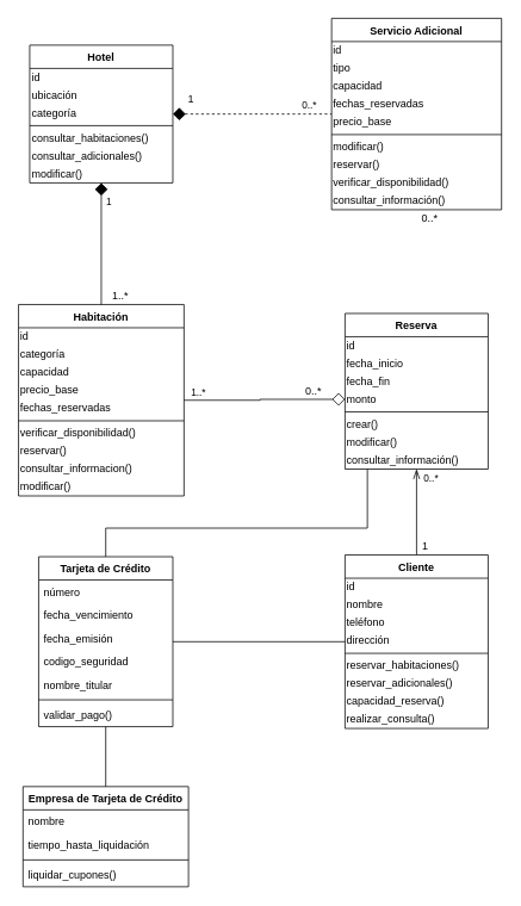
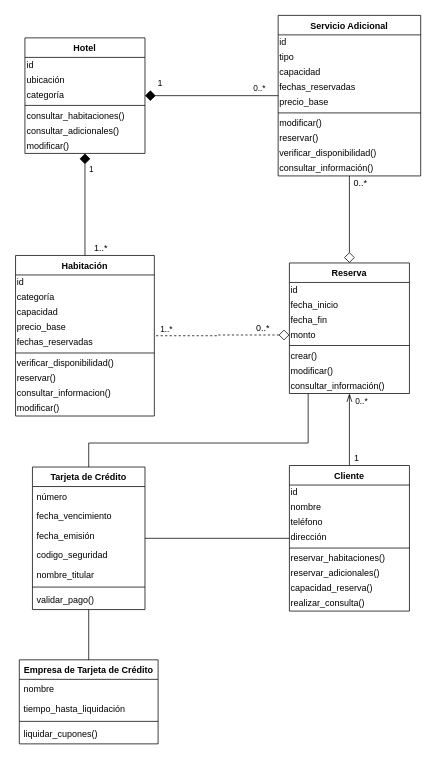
  <mxCell id="0" />
  <mxCell id="1" parent="0" />
  <mxCell id="2" style="edgeStyle=orthogonalEdgeStyle;rounded=0;orthogonalLoop=1;jettySize=auto;html=1;entryX=0.5;entryY=1;entryDx=0;entryDy=0;startArrow=none;startFill=0;startSize=12;endArrow=openThin;endFill=0;endSize=9;strokeWidth=1;" edge="1" parent="1" source="5" target="24"><mxGeometry relative="1" as="geometry" /></mxCell>
  <mxCell id="3" value="0..*" style="edgeLabel;html=1;align=center;verticalAlign=middle;resizable=0;points=[];" vertex="1" connectable="0" parent="2"><mxGeometry x="0.139" y="1" relative="1" as="geometry"><mxPoint x="16" y="-31.24" as="offset" /></mxGeometry></mxCell>
  <mxCell id="4" style="edgeStyle=orthogonalEdgeStyle;rounded=0;orthogonalLoop=1;jettySize=auto;html=1;startArrow=none;startFill=0;startSize=12;endArrow=none;endFill=0;endSize=9;strokeWidth=1;" edge="1" parent="1" source="5" target="65"><mxGeometry relative="1" as="geometry" /></mxCell>
  <mxCell id="5" value="Cliente" style="swimlane;fontStyle=1;align=center;verticalAlign=top;childLayout=stackLayout;horizontal=1;startSize=26;horizontalStack=0;resizeParent=1;resizeLast=0;collapsible=1;marginBottom=0;rounded=0;shadow=0;strokeWidth=1;" parent="1" vertex="1"><mxGeometry x="385" y="620" width="160" height="194" as="geometry"><mxRectangle x="230" y="140" width="160" height="26" as="alternateBounds" /></mxGeometry></mxCell>
  <mxCell id="6" value="id" style="text;html=1;strokeColor=none;fillColor=none;align=left;verticalAlign=middle;whiteSpace=wrap;rounded=0;" vertex="1" parent="5"><mxGeometry y="26" width="160" height="20" as="geometry" /></mxCell>
  <mxCell id="7" value="nombre" style="text;html=1;strokeColor=none;fillColor=none;align=left;verticalAlign=middle;whiteSpace=wrap;rounded=0;" vertex="1" parent="5"><mxGeometry y="46" width="160" height="20" as="geometry" /></mxCell>
  <mxCell id="8" value="teléfono" style="text;html=1;strokeColor=none;fillColor=none;align=left;verticalAlign=middle;whiteSpace=wrap;rounded=0;" vertex="1" parent="5"><mxGeometry y="66" width="160" height="20" as="geometry" /></mxCell>
  <mxCell id="9" value="dirección" style="text;html=1;strokeColor=none;fillColor=none;align=left;verticalAlign=middle;whiteSpace=wrap;rounded=0;" vertex="1" parent="5"><mxGeometry y="86" width="160" height="20" as="geometry" /></mxCell>
  <mxCell id="10" value="" style="line;html=1;strokeWidth=1;align=left;verticalAlign=middle;spacingTop=-1;spacingLeft=3;spacingRight=3;rotatable=0;labelPosition=right;points=[];portConstraint=eastwest;" parent="5" vertex="1"><mxGeometry y="106" width="160" height="8" as="geometry" /></mxCell>
  <mxCell id="11" value="reservar_habitaciones()" style="text;html=1;strokeColor=none;fillColor=none;align=left;verticalAlign=middle;whiteSpace=wrap;rounded=0;" vertex="1" parent="5"><mxGeometry y="114" width="160" height="20" as="geometry" /></mxCell>
  <mxCell id="12" value="reservar_adicionales()" style="text;html=1;strokeColor=none;fillColor=none;align=left;verticalAlign=middle;whiteSpace=wrap;rounded=0;" vertex="1" parent="5"><mxGeometry y="134" width="160" height="20" as="geometry" /></mxCell>
  <mxCell id="13" value="capacidad_reserva()" style="text;html=1;strokeColor=none;fillColor=none;align=left;verticalAlign=middle;whiteSpace=wrap;rounded=0;" vertex="1" parent="5"><mxGeometry y="154" width="160" height="20" as="geometry" /></mxCell>
  <mxCell id="14" value="realizar_consulta()" style="text;html=1;strokeColor=none;fillColor=none;align=left;verticalAlign=middle;whiteSpace=wrap;rounded=0;" vertex="1" parent="5"><mxGeometry y="174" width="160" height="20" as="geometry" /></mxCell>
+ <mxCell id="15" style="edgeStyle=orthogonalEdgeStyle;rounded=0;orthogonalLoop=1;jettySize=auto;html=1;startArrow=diamond;startFill=0;startSize=12;endArrow=none;endFill=0;endSize=9;strokeWidth=1;" edge="1" parent="1" source="16" target="25"><mxGeometry relative="1" as="geometry" /></mxCell>
  <mxCell id="16" value="Reserva" style="swimlane;fontStyle=1;align=center;verticalAlign=top;childLayout=stackLayout;horizontal=1;startSize=26;horizontalStack=0;resizeParent=1;resizeLast=0;collapsible=1;marginBottom=0;rounded=0;shadow=0;strokeWidth=1;" vertex="1" parent="1"><mxGeometry x="385" y="350" width="160" height="174" as="geometry"><mxRectangle x="230" y="140" width="160" height="26" as="alternateBounds" /></mxGeometry></mxCell>
  <mxCell id="17" value="id" style="text;html=1;strokeColor=none;fillColor=none;align=left;verticalAlign=middle;whiteSpace=wrap;rounded=0;" vertex="1" parent="16"><mxGeometry y="26" width="160" height="20" as="geometry" /></mxCell>
  <mxCell id="18" value="fecha_inicio" style="text;html=1;strokeColor=none;fillColor=none;align=left;verticalAlign=middle;whiteSpace=wrap;rounded=0;" vertex="1" parent="16"><mxGeometry y="46" width="160" height="20" as="geometry" /></mxCell>
  <mxCell id="19" value="fecha_fin" style="text;html=1;strokeColor=none;fillColor=none;align=left;verticalAlign=middle;whiteSpace=wrap;rounded=0;" vertex="1" parent="16"><mxGeometry y="66" width="160" height="20" as="geometry" /></mxCell>
  <mxCell id="20" value="monto" style="text;html=1;strokeColor=none;fillColor=none;align=left;verticalAlign=middle;whiteSpace=wrap;rounded=0;" vertex="1" parent="16"><mxGeometry y="86" width="160" height="20" as="geometry" /></mxCell>
  <mxCell id="21" value="" style="line;html=1;strokeWidth=1;align=left;verticalAlign=middle;spacingTop=-1;spacingLeft=3;spacingRight=3;rotatable=0;labelPosition=right;points=[];portConstraint=eastwest;" vertex="1" parent="16"><mxGeometry y="106" width="160" height="8" as="geometry" /></mxCell>
  <mxCell id="22" value="crear()" style="text;html=1;strokeColor=none;fillColor=none;align=left;verticalAlign=middle;whiteSpace=wrap;rounded=0;" vertex="1" parent="16"><mxGeometry y="114" width="160" height="20" as="geometry" /></mxCell>
  <mxCell id="23" value="modificar()" style="text;html=1;strokeColor=none;fillColor=none;align=left;verticalAlign=middle;whiteSpace=wrap;rounded=0;" vertex="1" parent="16"><mxGeometry y="134" width="160" height="20" as="geometry" /></mxCell>
  <mxCell id="24" value="consultar_información()" style="text;html=1;strokeColor=none;fillColor=none;align=left;verticalAlign=middle;whiteSpace=wrap;rounded=0;" vertex="1" parent="16"><mxGeometry y="154" width="160" height="20" as="geometry" /></mxCell>
  <mxCell id="25" value="Servicio Adicional" style="swimlane;fontStyle=1;align=center;verticalAlign=top;childLayout=stackLayout;horizontal=1;startSize=26;horizontalStack=0;resizeParent=1;resizeLast=0;collapsible=1;marginBottom=0;rounded=0;shadow=0;strokeWidth=1;" vertex="1" parent="1"><mxGeometry x="370" y="20" width="190" height="214" as="geometry"><mxRectangle x="230" y="140" width="160" height="26" as="alternateBounds" /></mxGeometry></mxCell>
  <mxCell id="26" value="id" style="text;html=1;strokeColor=none;fillColor=none;align=left;verticalAlign=middle;whiteSpace=wrap;rounded=0;" vertex="1" parent="25"><mxGeometry y="26" width="190" height="20" as="geometry" /></mxCell>
  <mxCell id="27" value="tipo" style="text;html=1;strokeColor=none;fillColor=none;align=left;verticalAlign=middle;whiteSpace=wrap;rounded=0;" vertex="1" parent="25"><mxGeometry y="46" width="190" height="20" as="geometry" /></mxCell>
  <mxCell id="28" value="capacidad" style="text;html=1;strokeColor=none;fillColor=none;align=left;verticalAlign=middle;whiteSpace=wrap;rounded=0;" vertex="1" parent="25"><mxGeometry y="66" width="190" height="20" as="geometry" /></mxCell>
  <mxCell id="29" value="fechas_reservadas" style="text;html=1;strokeColor=none;fillColor=none;align=left;verticalAlign=middle;whiteSpace=wrap;rounded=0;" vertex="1" parent="25"><mxGeometry y="86" width="190" height="20" as="geometry" /></mxCell>
  <mxCell id="30" value="precio_base" style="text;html=1;strokeColor=none;fillColor=none;align=left;verticalAlign=middle;whiteSpace=wrap;rounded=0;" vertex="1" parent="25"><mxGeometry y="106" width="190" height="20" as="geometry" /></mxCell>
  <mxCell id="31" value="" style="line;html=1;strokeWidth=1;align=left;verticalAlign=middle;spacingTop=-1;spacingLeft=3;spacingRight=3;rotatable=0;labelPosition=right;points=[];portConstraint=eastwest;" vertex="1" parent="25"><mxGeometry y="126" width="190" height="8" as="geometry" /></mxCell>
  <mxCell id="32" value="modificar()" style="text;html=1;strokeColor=none;fillColor=none;align=left;verticalAlign=middle;whiteSpace=wrap;rounded=0;" vertex="1" parent="25"><mxGeometry y="134" width="190" height="20" as="geometry" /></mxCell>
  <mxCell id="33" value="reservar()" style="text;html=1;strokeColor=none;fillColor=none;align=left;verticalAlign=middle;whiteSpace=wrap;rounded=0;" vertex="1" parent="25"><mxGeometry y="154" width="190" height="20" as="geometry" /></mxCell>
  <mxCell id="34" value="verificar_disponibilidad()" style="text;html=1;strokeColor=none;fillColor=none;align=left;verticalAlign=middle;whiteSpace=wrap;rounded=0;" vertex="1" parent="25"><mxGeometry y="174" width="190" height="20" as="geometry" /></mxCell>
  <mxCell id="35" value="consultar_información()" style="text;html=1;strokeColor=none;fillColor=none;align=left;verticalAlign=middle;whiteSpace=wrap;rounded=0;" vertex="1" parent="25"><mxGeometry y="194" width="190" height="20" as="geometry" /></mxCell>
  <mxCell id="36" value="Habitación" style="swimlane;fontStyle=1;align=center;verticalAlign=top;childLayout=stackLayout;horizontal=1;startSize=26;horizontalStack=0;resizeParent=1;resizeLast=0;collapsible=1;marginBottom=0;rounded=0;shadow=0;strokeWidth=1;" vertex="1" parent="1"><mxGeometry x="20" y="340" width="185" height="214" as="geometry"><mxRectangle x="230" y="140" width="160" height="26" as="alternateBounds" /></mxGeometry></mxCell>
  <mxCell id="37" value="id" style="text;html=1;strokeColor=none;fillColor=none;align=left;verticalAlign=middle;whiteSpace=wrap;rounded=0;" vertex="1" parent="36"><mxGeometry y="26" width="185" height="20" as="geometry" /></mxCell>
  <mxCell id="38" value="categoría" style="text;html=1;strokeColor=none;fillColor=none;align=left;verticalAlign=middle;whiteSpace=wrap;rounded=0;" vertex="1" parent="36"><mxGeometry y="46" width="185" height="20" as="geometry" /></mxCell>
  <mxCell id="39" value="capacidad" style="text;html=1;strokeColor=none;fillColor=none;align=left;verticalAlign=middle;whiteSpace=wrap;rounded=0;" vertex="1" parent="36"><mxGeometry y="66" width="185" height="20" as="geometry" /></mxCell>
  <mxCell id="40" value="precio_base" style="text;html=1;strokeColor=none;fillColor=none;align=left;verticalAlign=middle;whiteSpace=wrap;rounded=0;" vertex="1" parent="36"><mxGeometry y="86" width="185" height="20" as="geometry" /></mxCell>
  <mxCell id="41" value="fechas_reservadas" style="text;html=1;strokeColor=none;fillColor=none;align=left;verticalAlign=middle;whiteSpace=wrap;rounded=0;" vertex="1" parent="36"><mxGeometry y="106" width="185" height="20" as="geometry" /></mxCell>
  <mxCell id="42" value="" style="line;html=1;strokeWidth=1;align=left;verticalAlign=middle;spacingTop=-1;spacingLeft=3;spacingRight=3;rotatable=0;labelPosition=right;points=[];portConstraint=eastwest;" vertex="1" parent="36"><mxGeometry y="126" width="185" height="8" as="geometry" /></mxCell>
  <mxCell id="43" value="verificar_disponibilidad()" style="text;html=1;strokeColor=none;fillColor=none;align=left;verticalAlign=middle;whiteSpace=wrap;rounded=0;" vertex="1" parent="36"><mxGeometry y="134" width="185" height="20" as="geometry" /></mxCell>
  <mxCell id="44" value="reservar()" style="text;html=1;strokeColor=none;fillColor=none;align=left;verticalAlign=middle;whiteSpace=wrap;rounded=0;" vertex="1" parent="36"><mxGeometry y="154" width="185" height="20" as="geometry" /></mxCell>
  <mxCell id="45" value="consultar_informacion()" style="text;html=1;strokeColor=none;fillColor=none;align=left;verticalAlign=middle;whiteSpace=wrap;rounded=0;" vertex="1" parent="36"><mxGeometry y="174" width="185" height="20" as="geometry" /></mxCell>
  <mxCell id="46" value="modificar()" style="text;html=1;strokeColor=none;fillColor=none;align=left;verticalAlign=middle;whiteSpace=wrap;rounded=0;" vertex="1" parent="36"><mxGeometry y="194" width="185" height="20" as="geometry" /></mxCell>
  <mxCell id="47" style="edgeStyle=orthogonalEdgeStyle;rounded=0;orthogonalLoop=1;jettySize=auto;html=1;endArrow=none;endFill=0;startArrow=diamond;startFill=1;strokeWidth=1;endSize=9;startSize=12;" edge="1" parent="1" source="51" target="36"><mxGeometry relative="1" as="geometry" /></mxCell>
  <mxCell id="48" value="1" style="edgeLabel;html=1;align=center;verticalAlign=middle;resizable=0;points=[];" vertex="1" connectable="0" parent="47"><mxGeometry x="0.633" y="1" relative="1" as="geometry"><mxPoint x="6.5" y="-90.95" as="offset" /></mxGeometry></mxCell>
- <mxCell id="49" style="edgeStyle=orthogonalEdgeStyle;rounded=0;orthogonalLoop=1;jettySize=auto;html=1;startArrow=diamond;startFill=1;startSize=12;endArrow=none;endFill=0;endSize=9;strokeWidth=1;dashed=1;" edge="1" parent="1" source="51" target="25"><mxGeometry relative="1" as="geometry" /></mxCell>
+ <mxCell id="49" style="edgeStyle=orthogonalEdgeStyle;rounded=0;orthogonalLoop=1;jettySize=auto;html=1;startArrow=diamond;startFill=1;startSize=12;endArrow=none;endFill=0;endSize=9;strokeWidth=1;" edge="1" parent="1" source="51" target="25"><mxGeometry relative="1" as="geometry" /></mxCell>
  <mxCell id="50" value="0..*" style="edgeLabel;html=1;align=center;verticalAlign=middle;resizable=0;points=[];" vertex="1" connectable="0" parent="49"><mxGeometry x="0.689" y="-3" relative="1" as="geometry"><mxPoint x="1.83" y="-14" as="offset" /></mxGeometry></mxCell>
  <mxCell id="51" value="Hotel" style="swimlane;fontStyle=1;align=center;verticalAlign=top;childLayout=stackLayout;horizontal=1;startSize=26;horizontalStack=0;resizeParent=1;resizeLast=0;collapsible=1;marginBottom=0;rounded=0;shadow=0;strokeWidth=1;" vertex="1" parent="1"><mxGeometry x="32.5" y="50" width="160" height="154" as="geometry"><mxRectangle x="230" y="140" width="160" height="26" as="alternateBounds" /></mxGeometry></mxCell>
  <mxCell id="52" value="id" style="text;html=1;strokeColor=none;fillColor=none;align=left;verticalAlign=middle;whiteSpace=wrap;rounded=0;" vertex="1" parent="51"><mxGeometry y="26" width="160" height="20" as="geometry" /></mxCell>
  <mxCell id="53" value="ubicación" style="text;html=1;strokeColor=none;fillColor=none;align=left;verticalAlign=middle;whiteSpace=wrap;rounded=0;" vertex="1" parent="51"><mxGeometry y="46" width="160" height="20" as="geometry" /></mxCell>
  <mxCell id="54" value="categoría" style="text;html=1;strokeColor=none;fillColor=none;align=left;verticalAlign=middle;whiteSpace=wrap;rounded=0;" vertex="1" parent="51"><mxGeometry y="66" width="160" height="20" as="geometry" /></mxCell>
  <mxCell id="55" value="" style="line;html=1;strokeWidth=1;align=left;verticalAlign=middle;spacingTop=-1;spacingLeft=3;spacingRight=3;rotatable=0;labelPosition=right;points=[];portConstraint=eastwest;" vertex="1" parent="51"><mxGeometry y="86" width="160" height="8" as="geometry" /></mxCell>
  <mxCell id="56" value="consultar_habitaciones()" style="text;html=1;strokeColor=none;fillColor=none;align=left;verticalAlign=middle;whiteSpace=wrap;rounded=0;" vertex="1" parent="51"><mxGeometry y="94" width="160" height="20" as="geometry" /></mxCell>
  <mxCell id="57" value="consultar_adicionales()" style="text;html=1;strokeColor=none;fillColor=none;align=left;verticalAlign=middle;whiteSpace=wrap;rounded=0;" vertex="1" parent="51"><mxGeometry y="114" width="160" height="20" as="geometry" /></mxCell>
  <mxCell id="58" value="modificar()" style="text;html=1;strokeColor=none;fillColor=none;align=left;verticalAlign=middle;whiteSpace=wrap;rounded=0;" vertex="1" parent="51"><mxGeometry y="134" width="160" height="20" as="geometry" /></mxCell>
  <mxCell id="59" value="Empresa de Tarjeta de Crédito" style="swimlane;fontStyle=1;align=center;verticalAlign=top;childLayout=stackLayout;horizontal=1;startSize=26;horizontalStack=0;resizeParent=1;resizeParentMax=0;resizeLast=0;collapsible=1;marginBottom=0;" vertex="1" parent="1"><mxGeometry x="25" y="879" width="185" height="112" as="geometry"><mxRectangle x="50" y="30" width="70" height="26" as="alternateBounds" /></mxGeometry></mxCell>
  <mxCell id="60" value="nombre" style="text;strokeColor=none;fillColor=none;align=left;verticalAlign=top;spacingLeft=4;spacingRight=4;overflow=hidden;rotatable=0;points=[[0,0.5],[1,0.5]];portConstraint=eastwest;" vertex="1" parent="59"><mxGeometry y="26" width="185" height="26" as="geometry" /></mxCell>
  <mxCell id="61" value="tiempo_hasta_liquidación" style="text;strokeColor=none;fillColor=none;align=left;verticalAlign=top;spacingLeft=4;spacingRight=4;overflow=hidden;rotatable=0;points=[[0,0.5],[1,0.5]];portConstraint=eastwest;" vertex="1" parent="59"><mxGeometry y="52" width="185" height="26" as="geometry" /></mxCell>
  <mxCell id="62" value="" style="line;strokeWidth=1;fillColor=none;align=left;verticalAlign=middle;spacingTop=-1;spacingLeft=3;spacingRight=3;rotatable=0;labelPosition=right;points=[];portConstraint=eastwest;" vertex="1" parent="59"><mxGeometry y="78" width="185" height="8" as="geometry" /></mxCell>
  <mxCell id="63" value="liquidar_cupones()" style="text;strokeColor=none;fillColor=none;align=left;verticalAlign=top;spacingLeft=4;spacingRight=4;overflow=hidden;rotatable=0;points=[[0,0.5],[1,0.5]];portConstraint=eastwest;" vertex="1" parent="59"><mxGeometry y="86" width="185" height="26" as="geometry" /></mxCell>
  <mxCell id="64" style="edgeStyle=orthogonalEdgeStyle;rounded=0;orthogonalLoop=1;jettySize=auto;html=1;startArrow=none;startFill=0;startSize=12;endArrow=none;endFill=0;endSize=9;strokeWidth=1;" edge="1" parent="1" source="65" target="59"><mxGeometry relative="1" as="geometry" /></mxCell>
  <mxCell id="65" value="Tarjeta de Crédito" style="swimlane;fontStyle=1;align=center;verticalAlign=top;childLayout=stackLayout;horizontal=1;startSize=26;horizontalStack=0;resizeParent=1;resizeParentMax=0;resizeLast=0;collapsible=1;marginBottom=0;" vertex="1" parent="1"><mxGeometry x="42.5" y="622" width="150" height="190" as="geometry"><mxRectangle x="50" y="30" width="70" height="26" as="alternateBounds" /></mxGeometry></mxCell>
  <mxCell id="66" value="número" style="text;strokeColor=none;fillColor=none;align=left;verticalAlign=top;spacingLeft=4;spacingRight=4;overflow=hidden;rotatable=0;points=[[0,0.5],[1,0.5]];portConstraint=eastwest;" vertex="1" parent="65"><mxGeometry y="26" width="150" height="26" as="geometry" /></mxCell>
  <mxCell id="67" value="fecha_vencimiento" style="text;strokeColor=none;fillColor=none;align=left;verticalAlign=top;spacingLeft=4;spacingRight=4;overflow=hidden;rotatable=0;points=[[0,0.5],[1,0.5]];portConstraint=eastwest;" vertex="1" parent="65"><mxGeometry y="52" width="150" height="26" as="geometry" /></mxCell>
  <mxCell id="68" value="fecha_emisión" style="text;strokeColor=none;fillColor=none;align=left;verticalAlign=top;spacingLeft=4;spacingRight=4;overflow=hidden;rotatable=0;points=[[0,0.5],[1,0.5]];portConstraint=eastwest;" vertex="1" parent="65"><mxGeometry y="78" width="150" height="26" as="geometry" /></mxCell>
  <mxCell id="69" value="codigo_seguridad" style="text;strokeColor=none;fillColor=none;align=left;verticalAlign=top;spacingLeft=4;spacingRight=4;overflow=hidden;rotatable=0;points=[[0,0.5],[1,0.5]];portConstraint=eastwest;" vertex="1" parent="65"><mxGeometry y="104" width="150" height="26" as="geometry" /></mxCell>
  <mxCell id="70" value="nombre_titular" style="text;strokeColor=none;fillColor=none;align=left;verticalAlign=top;spacingLeft=4;spacingRight=4;overflow=hidden;rotatable=0;points=[[0,0.5],[1,0.5]];portConstraint=eastwest;" vertex="1" parent="65"><mxGeometry y="130" width="150" height="26" as="geometry" /></mxCell>
  <mxCell id="71" value="" style="line;strokeWidth=1;fillColor=none;align=left;verticalAlign=middle;spacingTop=-1;spacingLeft=3;spacingRight=3;rotatable=0;labelPosition=right;points=[];portConstraint=eastwest;" vertex="1" parent="65"><mxGeometry y="156" width="150" height="8" as="geometry" /></mxCell>
  <mxCell id="72" value="validar_pago()" style="text;strokeColor=none;fillColor=none;align=left;verticalAlign=top;spacingLeft=4;spacingRight=4;overflow=hidden;rotatable=0;points=[[0,0.5],[1,0.5]];portConstraint=eastwest;" vertex="1" parent="65"><mxGeometry y="164" width="150" height="26" as="geometry" /></mxCell>
  <mxCell id="73" value="1..*" style="text;html=1;strokeColor=none;fillColor=none;align=center;verticalAlign=middle;whiteSpace=wrap;rounded=0;" vertex="1" parent="1"><mxGeometry x="114" y="320" width="40" height="20" as="geometry" /></mxCell>
  <mxCell id="74" value="1" style="text;html=1;strokeColor=none;fillColor=none;align=center;verticalAlign=middle;whiteSpace=wrap;rounded=0;" vertex="1" parent="1"><mxGeometry x="192.5" y="100" width="40" height="20" as="geometry" /></mxCell>
- <mxCell id="75" style="edgeStyle=orthogonalEdgeStyle;rounded=0;orthogonalLoop=1;jettySize=auto;html=1;startArrow=diamond;startFill=0;startSize=12;endArrow=none;endFill=0;endSize=9;strokeWidth=1;" edge="1" parent="1" source="20" target="36"><mxGeometry relative="1" as="geometry" /></mxCell>
+ <mxCell id="75" style="edgeStyle=orthogonalEdgeStyle;rounded=0;orthogonalLoop=1;jettySize=auto;html=1;startArrow=diamond;startFill=0;startSize=12;endArrow=none;endFill=0;endSize=9;strokeWidth=1;dashed=1;" edge="1" parent="1" source="20" target="36"><mxGeometry relative="1" as="geometry" /></mxCell>
  <mxCell id="76" value="1..*" style="edgeLabel;html=1;align=center;verticalAlign=middle;resizable=0;points=[];" vertex="1" connectable="0" parent="75"><mxGeometry x="0.231" y="-1" relative="1" as="geometry"><mxPoint x="-54.54" y="-9" as="offset" /></mxGeometry></mxCell>
  <mxCell id="77" value="0..*" style="text;html=1;strokeColor=none;fillColor=none;align=center;verticalAlign=middle;whiteSpace=wrap;rounded=0;" vertex="1" parent="1"><mxGeometry x="330" y="427" width="40" height="20" as="geometry" /></mxCell>
  <mxCell id="78" value="0..*" style="text;html=1;strokeColor=none;fillColor=none;align=center;verticalAlign=middle;whiteSpace=wrap;rounded=0;" vertex="1" parent="1"><mxGeometry x="460" y="234" width="40" height="20" as="geometry" /></mxCell>
  <mxCell id="79" value="1" style="text;html=1;strokeColor=none;fillColor=none;align=center;verticalAlign=middle;whiteSpace=wrap;rounded=0;" vertex="1" parent="1"><mxGeometry x="460" y="600" width="30" height="20" as="geometry" /></mxCell>
  <mxCell id="80" style="edgeStyle=orthogonalEdgeStyle;rounded=0;orthogonalLoop=1;jettySize=auto;html=1;entryX=0.5;entryY=0;entryDx=0;entryDy=0;startArrow=none;startFill=0;startSize=12;endArrow=none;endFill=0;endSize=9;strokeWidth=1;" edge="1" parent="1" source="24" target="65"><mxGeometry relative="1" as="geometry"><Array as="points"><mxPoint x="410" y="590" /><mxPoint x="118" y="590" /></Array></mxGeometry></mxCell>
